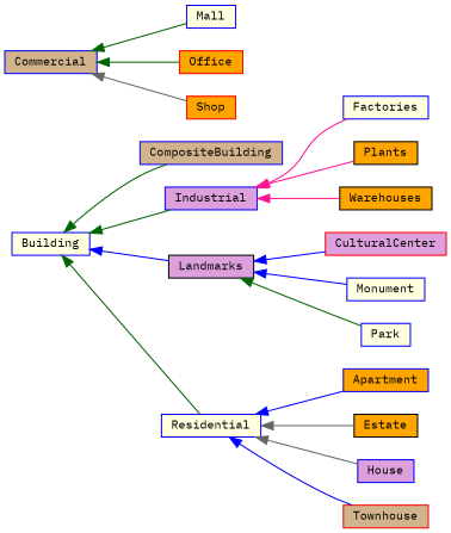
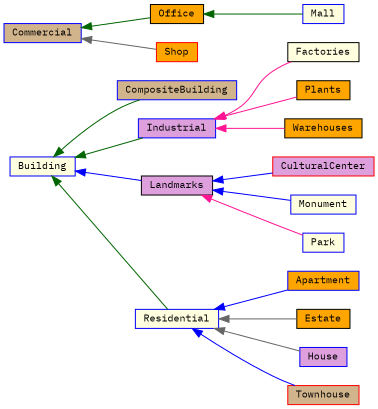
  digraph {
    fontname="IBM Plex Mono"
    rankdir=LR
    node [color=blue fillcolor=lightyellow fontname="IBM Plex Mono" fontsize=10 shape=record style=filled]
    edge [color=darkgreen dir=back fontname="IBM Plex Mono" fontsize=10 labelfontname=Helvetica labelfontsize=10 style=solid]
    n1 [fontcolor=black height=0.2 label=Building width=0.4]
    n2 [fillcolor=tan height=0.2 label=CompositeBuilding width=0.4]
    n3 [fillcolor=plum height=0.2 label=Industrial width=0.4]
    n4 [color=black fillcolor=plum height=0.2 label=Landmarks width=0.4]
    n5 [height=0.2 label=Residential width=0.4]
    n6 [fillcolor=tan height=0.2 label=Commercial width=0.4]
    n7 [height=0.2 label=Mall width=0.4]
-   n8 [color=red fillcolor=orange height=0.2 label=Office width=0.4]
+   n8 [color=black fillcolor=orange height=0.2 label=Office width=0.4]
    n9 [color=red fillcolor=orange height=0.2 label=Shop width=0.4]
-   n10 [height=0.2 label=Factories width=0.4]
+   n10 [color=black height=0.2 label=Factories width=0.4]
    n11 [color=black fillcolor=orange height=0.2 label=Plants width=0.4]
    n12 [color=black fillcolor=orange height=0.2 label=Warehouses width=0.4]
    n13 [color=red fillcolor=plum height=0.2 label=CulturalCenter width=0.4]
    n14 [height=0.2 label=Monument width=0.4]
    n15 [height=0.2 label=Park width=0.4]
    n16 [fillcolor=orange height=0.2 label=Apartment width=0.4]
    n17 [color=black fillcolor=orange height=0.2 label=Estate width=0.4]
    n18 [fillcolor=plum height=0.2 label=House width=0.4]
    n19 [color=red fillcolor=tan height=0.2 label=Townhouse width=0.4]
    n1 -> n2
    n1 -> n3
    n1 -> n4 [color=blue]
    n1 -> n5
    n3 -> n10 [color=deeppink]
    n3 -> n11 [color=deeppink]
    n3 -> n12 [color=deeppink]
    n4 -> n13 [color=blue]
    n4 -> n14 [color=blue]
-   n4 -> n15
+   n4 -> n15 [color=deeppink]
    n5 -> n16 [color=blue]
    n5 -> n17 [color=gray40]
    n5 -> n18 [color=gray40]
    n5 -> n19 [color=blue]
-   n6 -> n7
+   n8 -> n7
    n6 -> n8
    n6 -> n9 [color=gray40]
  }
